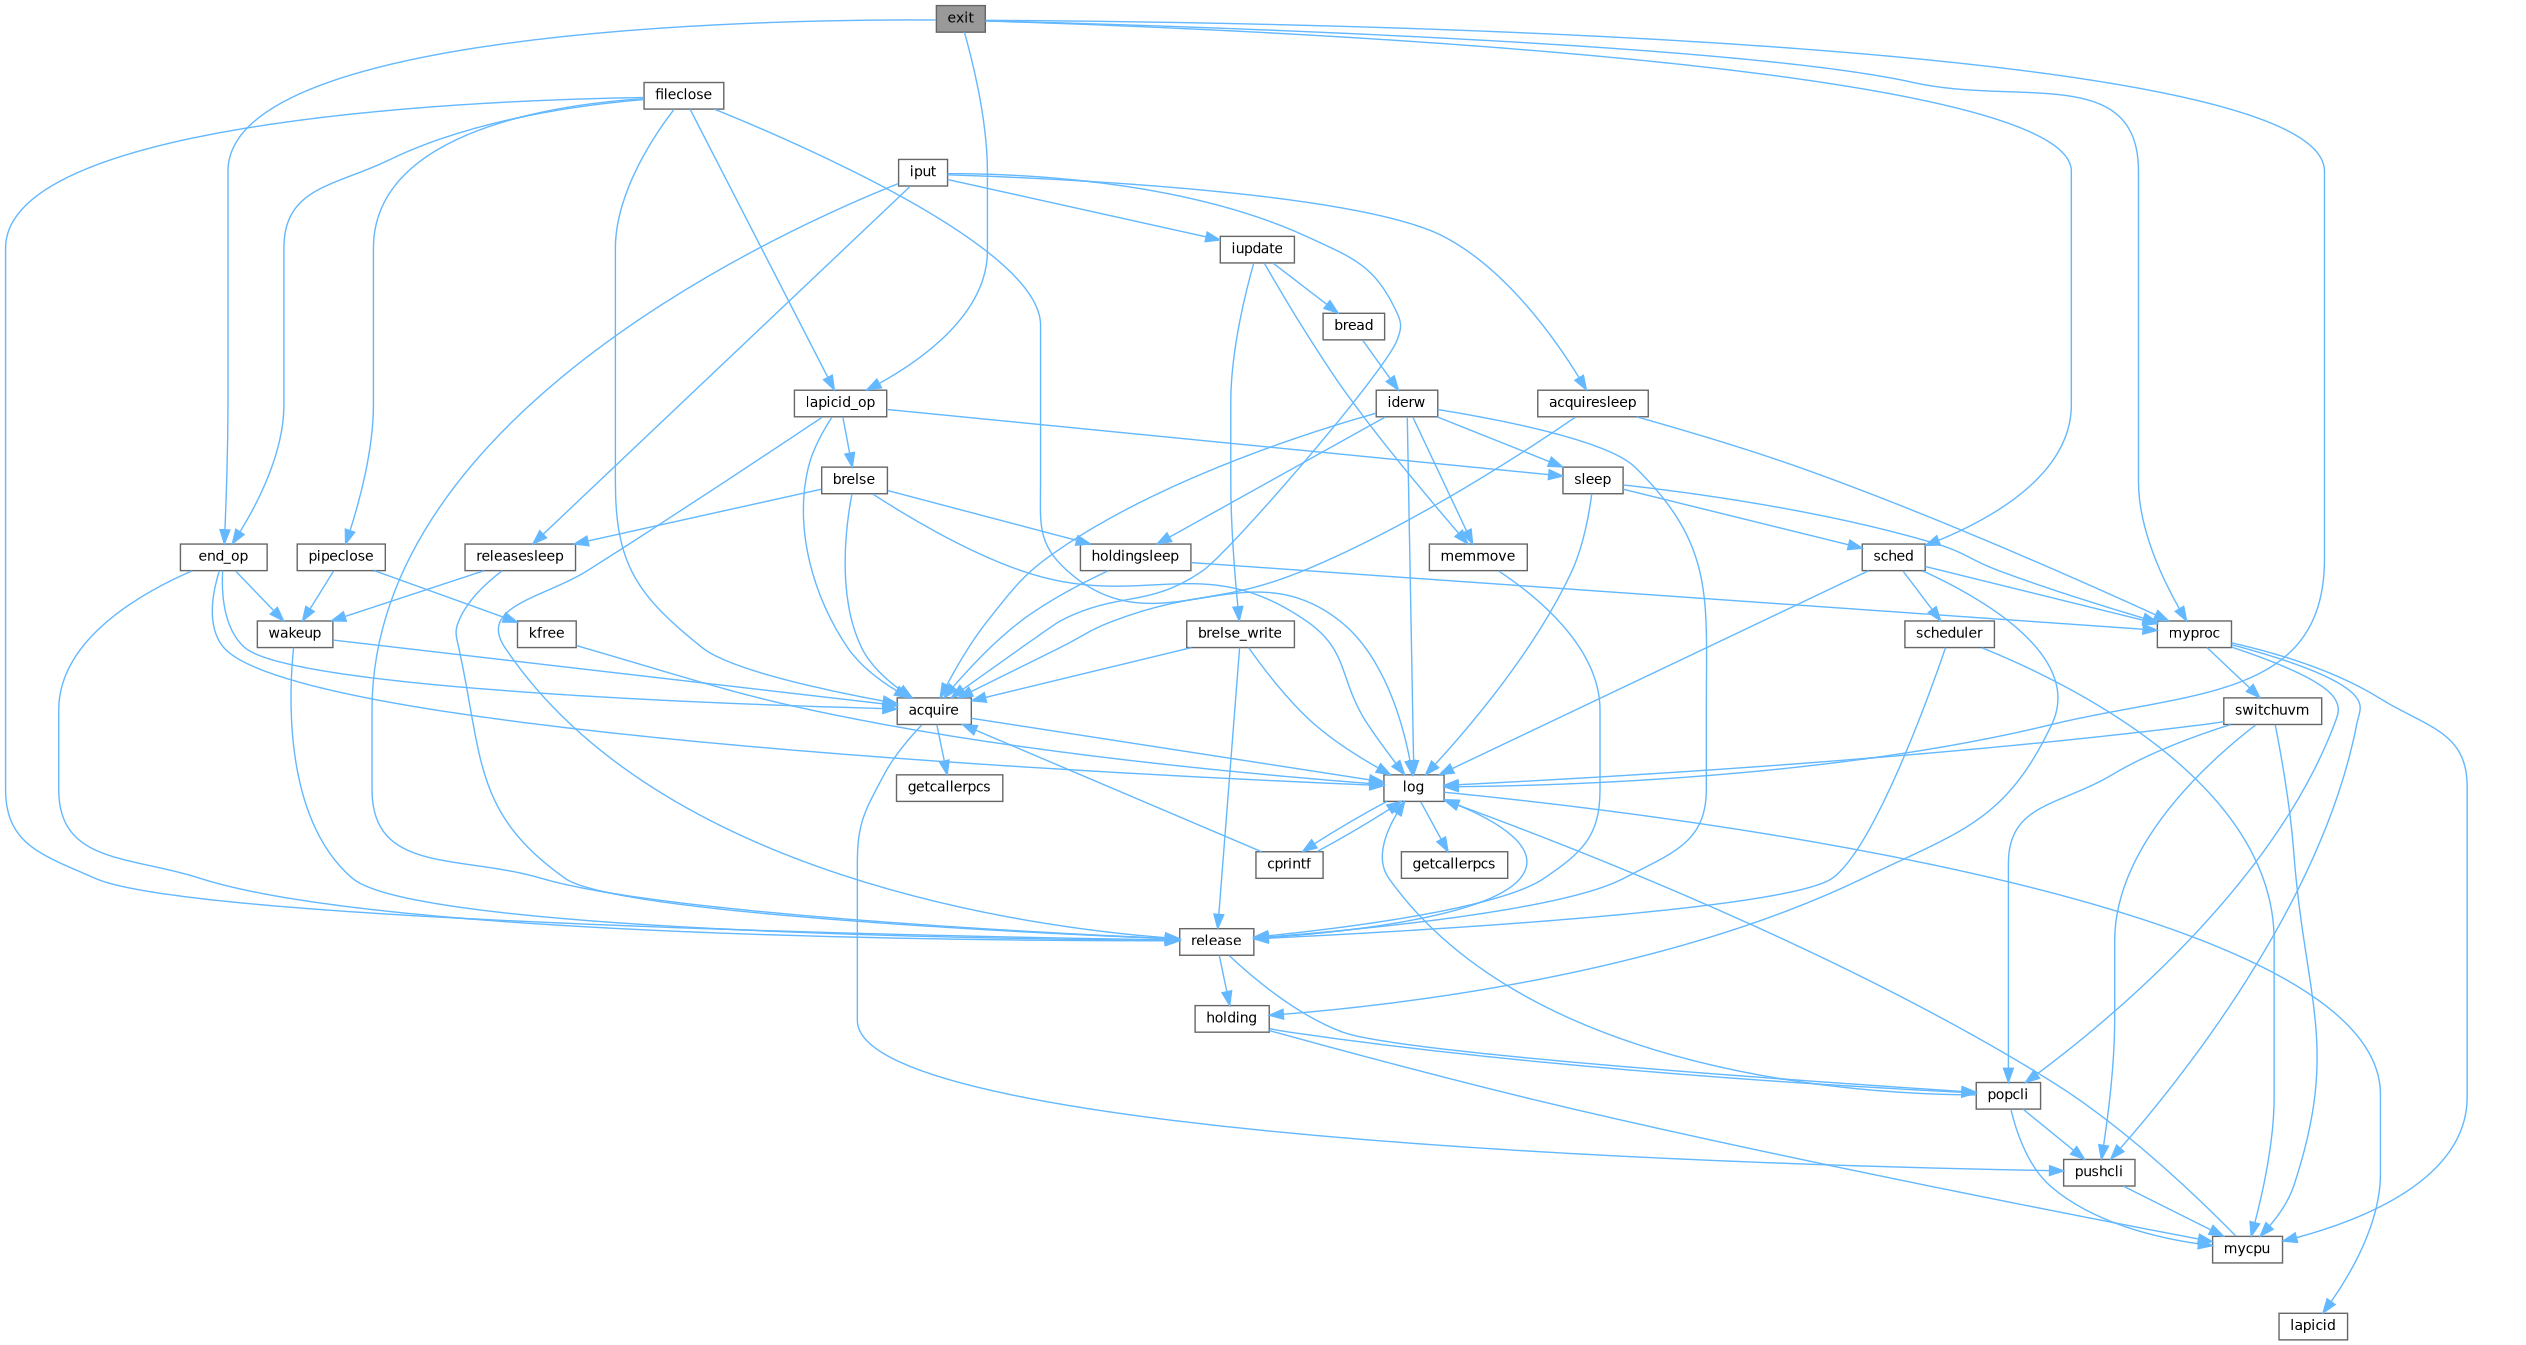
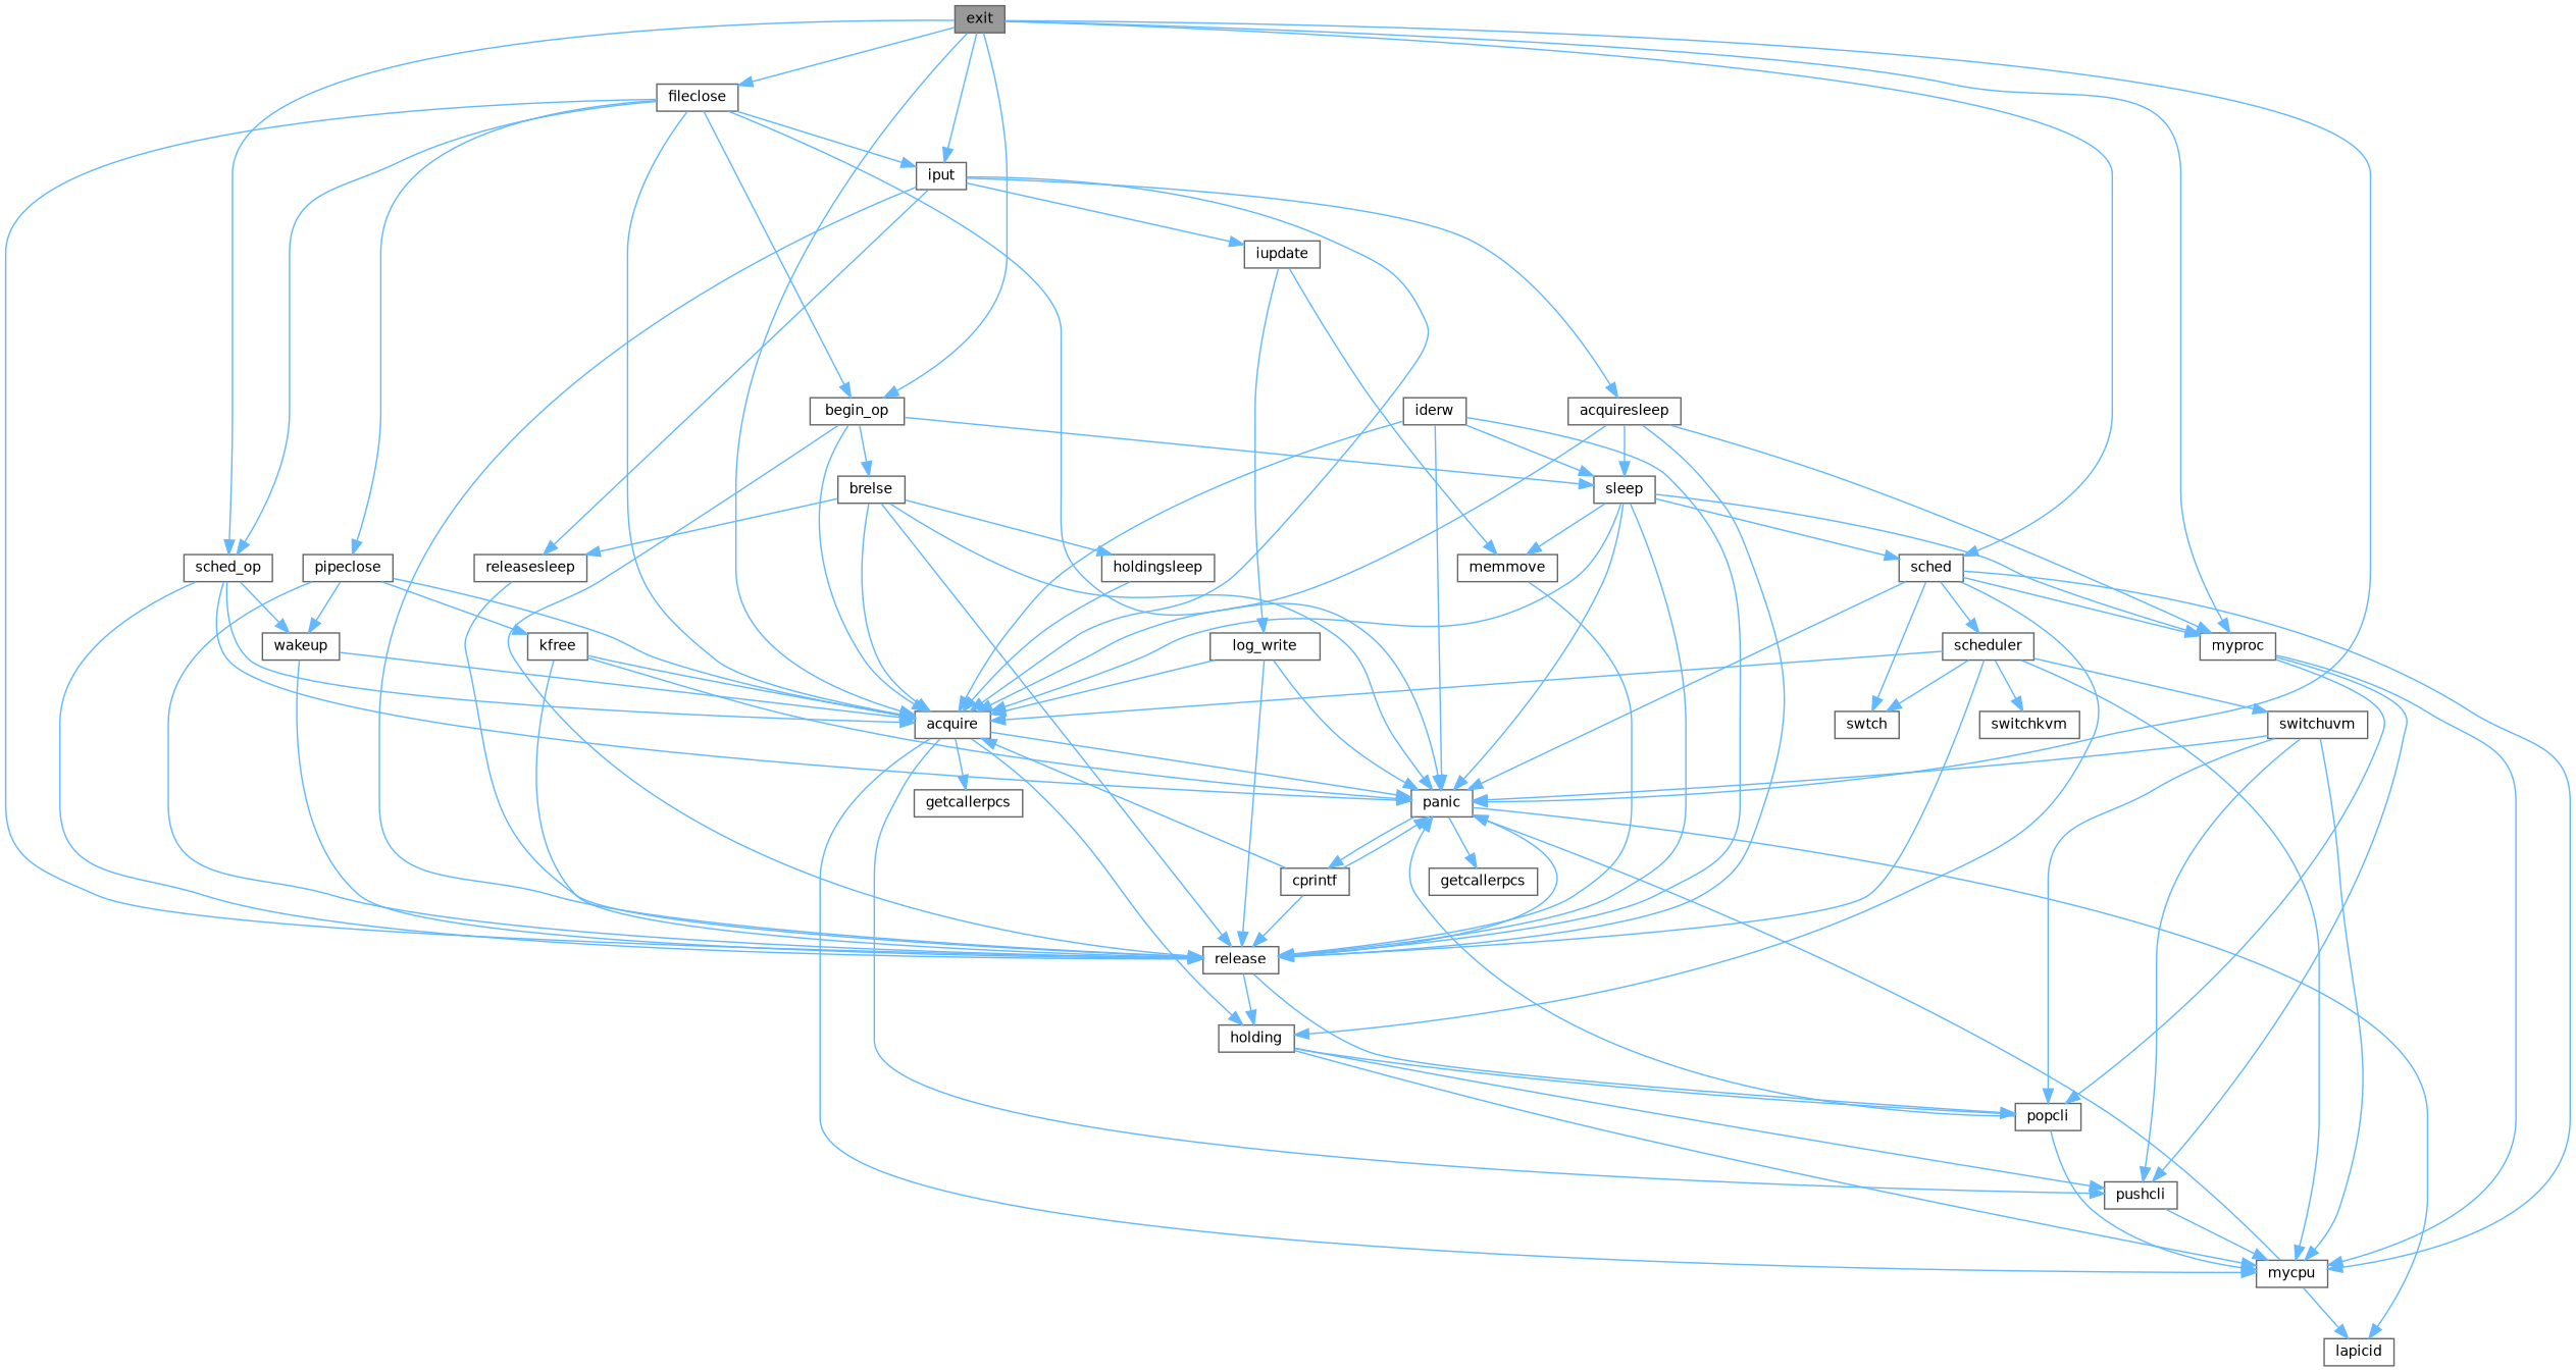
  digraph {
    rankdir=TB
    node [color=grey40 fillcolor=white fontname=Helvetica fontsize=10 shape=box style=filled]
    edge [color=steelblue1 fontname=Helvetica fontsize=10 labelfontname=Helvetica labelfontsize=10 style=solid]
    n1 [color=gray40 fillcolor=grey60 fontcolor=black height=0.2 label=exit width=0.4]
    n2 [height=0.2 label=acquire width=0.4]
-   n3 [height=0.2 label=log width=0.4]
-   n4 [height=0.2 label=lapicid_op width=0.4]
+   n3 [height=0.2 label=panic width=0.4]
+   n4 [height=0.2 label=begin_op width=0.4]
    n5 [height=0.2 label=myproc width=0.4]
    n6 [height=0.2 label=sched width=0.4]
-   n7 [height=0.2 label=end_op width=0.4]
+   n7 [height=0.2 label=sched_op width=0.4]
    n8 [height=0.2 label=fileclose width=0.4]
    n9 [height=0.2 label=iput width=0.4]
    n10 [height=0.2 label=getcallerpcs width=0.4]
    n11 [height=0.2 label=holding width=0.4]
    n12 [height=0.2 label=mycpu width=0.4]
    n13 [height=0.2 label=pushcli width=0.4]
    n14 [height=0.2 label=lapicid width=0.4]
    n15 [height=0.2 label=cprintf width=0.4]
    n16 [height=0.2 label=getcallerpcs width=0.4]
    n17 [height=0.2 label=release width=0.4]
    n18 [height=0.2 label=sleep width=0.4]
    n19 [height=0.2 label=brelse width=0.4]
    n20 [height=0.2 label=popcli width=0.4]
    n21 [height=0.2 label=scheduler width=0.4]
+   n22 [height=0.2 label=swtch width=0.4]
    n23 [height=0.2 label=wakeup width=0.4]
    n24 [height=0.2 label=pipeclose width=0.4]
    n25 [height=0.2 label=acquiresleep width=0.4]
    n26 [height=0.2 label=iupdate width=0.4]
    n27 [height=0.2 label=releasesleep width=0.4]
+   n28 [height=0.2 label=switchkvm width=0.4]
    n29 [height=0.2 label=switchuvm width=0.4]
    n30 [height=0.2 label=kfree width=0.4]
-   n31 [height=0.2 label=bread width=0.4]
    n32 [height=0.2 label=memmove width=0.4]
-   n33 [height=0.2 label=brelse_write width=0.4]
+   n33 [height=0.2 label=log_write width=0.4]
    n34 [height=0.2 label=iderw width=0.4]
    n35 [height=0.2 label=holdingsleep width=0.4]
+   n1 -> n2
    n1 -> n3
    n1 -> n4
    n1 -> n5
    n1 -> n6
    n1 -> n7
+   n1 -> n8
+   n1 -> n9
    n2 -> n3
    n2 -> n10
+   n2 -> n11
+   n2 -> n12
    n2 -> n13
    n3 -> n14
    n3 -> n15
    n3 -> n16
    n4 -> n2
    n4 -> n17
    n4 -> n18
    n4 -> n19
    n5 -> n12
    n5 -> n13
    n5 -> n20
    n6 -> n3
    n6 -> n5
    n6 -> n11
+   n6 -> n12
    n6 -> n21
+   n6 -> n22
    n7 -> n2
    n7 -> n3
    n7 -> n17
    n7 -> n23
    n8 -> n2
    n8 -> n3
    n8 -> n4
    n8 -> n7
+   n8 -> n9
    n8 -> n17
    n8 -> n24
    n9 -> n2
    n9 -> n17
    n9 -> n25
    n9 -> n26
    n9 -> n27
    n11 -> n12
-   n20 -> n13
+   n11 -> n13
    n11 -> n20
    n12 -> n3
+   n12 -> n14
    n13 -> n12
    n15 -> n2
    n15 -> n3
+   n15 -> n17
    n17 -> n3
    n17 -> n11
    n17 -> n20
+   n18 -> n2
    n18 -> n3
    n18 -> n5
    n18 -> n6
+   n18 -> n17
    n19 -> n2
    n19 -> n3
+   n19 -> n17
    n19 -> n27
    n19 -> n35
    n20 -> n3
    n20 -> n12
+   n21 -> n2
    n21 -> n12
    n21 -> n17
-   n5 -> n29
+   n21 -> n22
+   n21 -> n28
+   n21 -> n29
    n23 -> n2
    n23 -> n17
+   n24 -> n2
+   n24 -> n17
    n24 -> n23
    n24 -> n30
    n25 -> n2
    n25 -> n5
-   n26 -> n31
+   n25 -> n17
+   n25 -> n18
    n26 -> n32
    n26 -> n33
    n27 -> n17
-   n27 -> n23
    n29 -> n3
    n29 -> n12
    n29 -> n13
    n29 -> n20
+   n30 -> n2
    n30 -> n3
-   n31 -> n34
+   n30 -> n17
    n32 -> n17
    n33 -> n2
    n33 -> n3
    n33 -> n17
    n34 -> n2
    n34 -> n3
    n34 -> n17
    n34 -> n18
-   n34 -> n32
-   n34 -> n35
+   n18 -> n32
    n35 -> n2
-   n35 -> n5
  }
